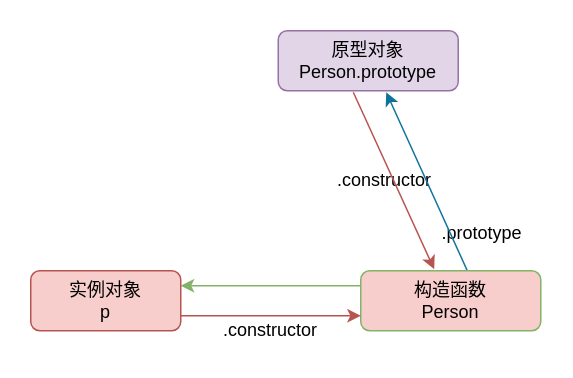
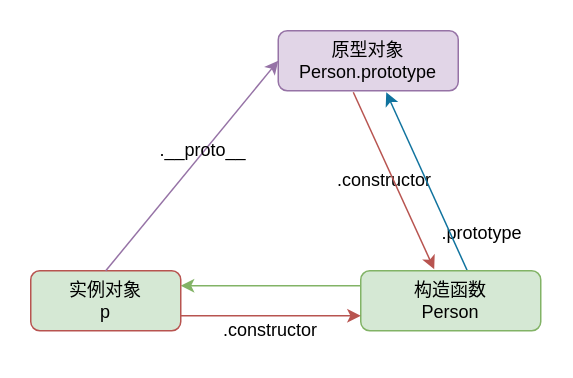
  <mxCell id="0" />
  <mxCell id="1" parent="0" />
  <mxCell id="2" value=".prototype" style="text;html=1;strokeColor=none;fillColor=none;align=center;verticalAlign=middle;whiteSpace=wrap;rounded=0;" parent="1" vertex="1"><mxGeometry x="291" y="145" width="60" height="20" as="geometry" /></mxCell>
  <mxCell id="3" value=".constructor" style="text;html=1;strokeColor=none;fillColor=none;align=center;verticalAlign=middle;whiteSpace=wrap;rounded=0;" parent="1" vertex="1"><mxGeometry x="226" y="110" width="60" height="20" as="geometry" /></mxCell>
  <mxCell id="4" value="原型对象&lt;br&gt;Person.prototype" style="rounded=1;whiteSpace=wrap;html=1;fillColor=#e1d5e7;strokeColor=#9673a6;" parent="1" vertex="1"><mxGeometry x="185" y="20" width="120" height="40" as="geometry" /></mxCell>
  <mxCell id="5" value="" style="endArrow=classic;html=1;exitX=0.592;exitY=0;exitDx=0;exitDy=0;fillColor=#b1ddf0;strokeColor=#10739e;exitPerimeter=0;entryX=0.6;entryY=1.025;entryDx=0;entryDy=0;entryPerimeter=0;" parent="1" target="4" edge="1"><mxGeometry width="50" height="50" relative="1" as="geometry"><mxPoint x="311.04" y="180" as="sourcePoint" /><mxPoint x="330" y="20" as="targetPoint" /></mxGeometry></mxCell>
  <mxCell id="6" value="" style="endArrow=classic;html=1;rounded=0;exitX=0.417;exitY=1.025;exitDx=0;exitDy=0;fillColor=#f8cecc;strokeColor=#b85450;entryX=0.408;entryY=-0.025;entryDx=0;entryDy=0;entryPerimeter=0;exitPerimeter=0;" parent="1" source="4" edge="1"><mxGeometry width="50" height="50" relative="1" as="geometry"><mxPoint x="50" y="130" as="sourcePoint" /><mxPoint x="288.96" y="179" as="targetPoint" /></mxGeometry></mxCell>
- <mxCell id="7" value="构造函数&lt;br&gt;Person" style="rounded=1;whiteSpace=wrap;html=1;fillColor=#f8cecc;strokeColor=#82b366;" parent="1" vertex="1"><mxGeometry x="240" y="180" width="120" height="40" as="geometry" /></mxCell>
+ <mxCell id="7" value="构造函数&lt;br&gt;Person" style="rounded=1;whiteSpace=wrap;html=1;fillColor=#d5e8d4;strokeColor=#82b366;" parent="1" vertex="1"><mxGeometry x="240" y="180" width="120" height="40" as="geometry" /></mxCell>
  <mxCell id="8" value=".constructor" style="text;html=1;strokeColor=none;fillColor=none;align=center;verticalAlign=middle;whiteSpace=wrap;rounded=0;" parent="1" vertex="1"><mxGeometry x="145" y="210" width="70" height="20" as="geometry" /></mxCell>
  <mxCell id="9" value="" style="endArrow=classic;html=1;rounded=0;entryX=0;entryY=0.75;entryDx=0;entryDy=0;fillColor=#f8cecc;strokeColor=#b85450;exitX=1;exitY=0.75;exitDx=0;exitDy=0;" parent="1" source="11" target="7" edge="1"><mxGeometry width="50" height="50" relative="1" as="geometry"><mxPoint x="180" y="210" as="sourcePoint" /><mxPoint x="360" y="330" as="targetPoint" /></mxGeometry></mxCell>
  <mxCell id="10" value="" style="endArrow=classic;html=1;rounded=0;entryX=1;entryY=0.25;entryDx=0;entryDy=0;exitX=0;exitY=0.25;exitDx=0;exitDy=0;fillColor=#d5e8d4;strokeColor=#82b366;" parent="1" source="7" target="11" edge="1"><mxGeometry width="50" height="50" relative="1" as="geometry"><mxPoint x="20" y="350" as="sourcePoint" /><mxPoint x="20" y="190" as="targetPoint" /></mxGeometry></mxCell>
- <mxCell id="11" value="实例对象&lt;br&gt;p" style="rounded=1;whiteSpace=wrap;html=1;fillColor=#f8cecc;strokeColor=#b85450;" parent="1" vertex="1"><mxGeometry x="20" y="180" width="100" height="40" as="geometry" /></mxCell>
+ <mxCell id="11" value="实例对象&lt;br&gt;p" style="rounded=1;whiteSpace=wrap;html=1;fillColor=#d5e8d4;strokeColor=#b85450;" parent="1" vertex="1"><mxGeometry x="20" y="180" width="100" height="40" as="geometry" /></mxCell>
+ <mxCell id="12" value="" style="endArrow=classic;html=1;rounded=0;exitX=0.5;exitY=0;exitDx=0;exitDy=0;entryX=0;entryY=0.5;entryDx=0;entryDy=0;fillColor=#e1d5e7;strokeColor=#9673a6;" parent="1" source="11" target="4" edge="1"><mxGeometry width="50" height="50" relative="1" as="geometry"><mxPoint x="170" y="130" as="sourcePoint" /><mxPoint x="290" y="70" as="targetPoint" /></mxGeometry></mxCell>
+ <mxCell id="13" value=".__proto__" style="text;html=1;strokeColor=none;fillColor=none;align=center;verticalAlign=middle;whiteSpace=wrap;rounded=0;" parent="1" vertex="1"><mxGeometry x="105" y="90" width="60" height="20" as="geometry" /></mxCell>
  <mxCell id="14" style="edgeStyle=orthogonalEdgeStyle;rounded=0;orthogonalLoop=1;jettySize=auto;html=1;exitX=0.5;exitY=1;exitDx=0;exitDy=0;" edge="1" parent="1" source="8" target="8"><mxGeometry relative="1" as="geometry" /></mxCell>
